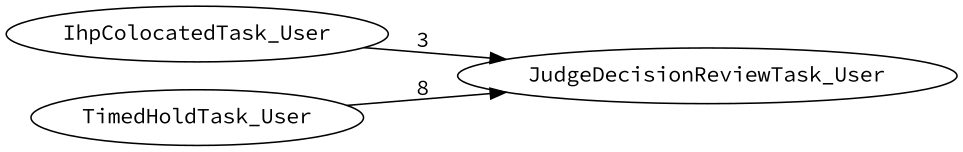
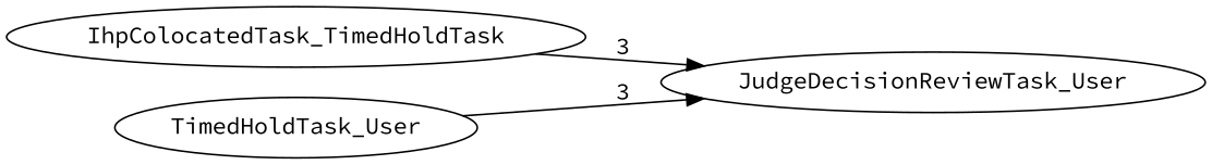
  digraph {
    fontname="Source Code Pro"
    rankdir=LR
    node [fontname="Source Code Pro"]
    edge [fontname="Source Code Pro"]
-   IhpColocatedTask_User
+   IhpColocatedTask_User [label=IhpColocatedTask_TimedHoldTask]
    JudgeDecisionReviewTask_User
    TimedHoldTask_User
    IhpColocatedTask_User -> JudgeDecisionReviewTask_User [label=3]
-   TimedHoldTask_User -> JudgeDecisionReviewTask_User [label=8]
+   TimedHoldTask_User -> JudgeDecisionReviewTask_User [label=3]
  }
